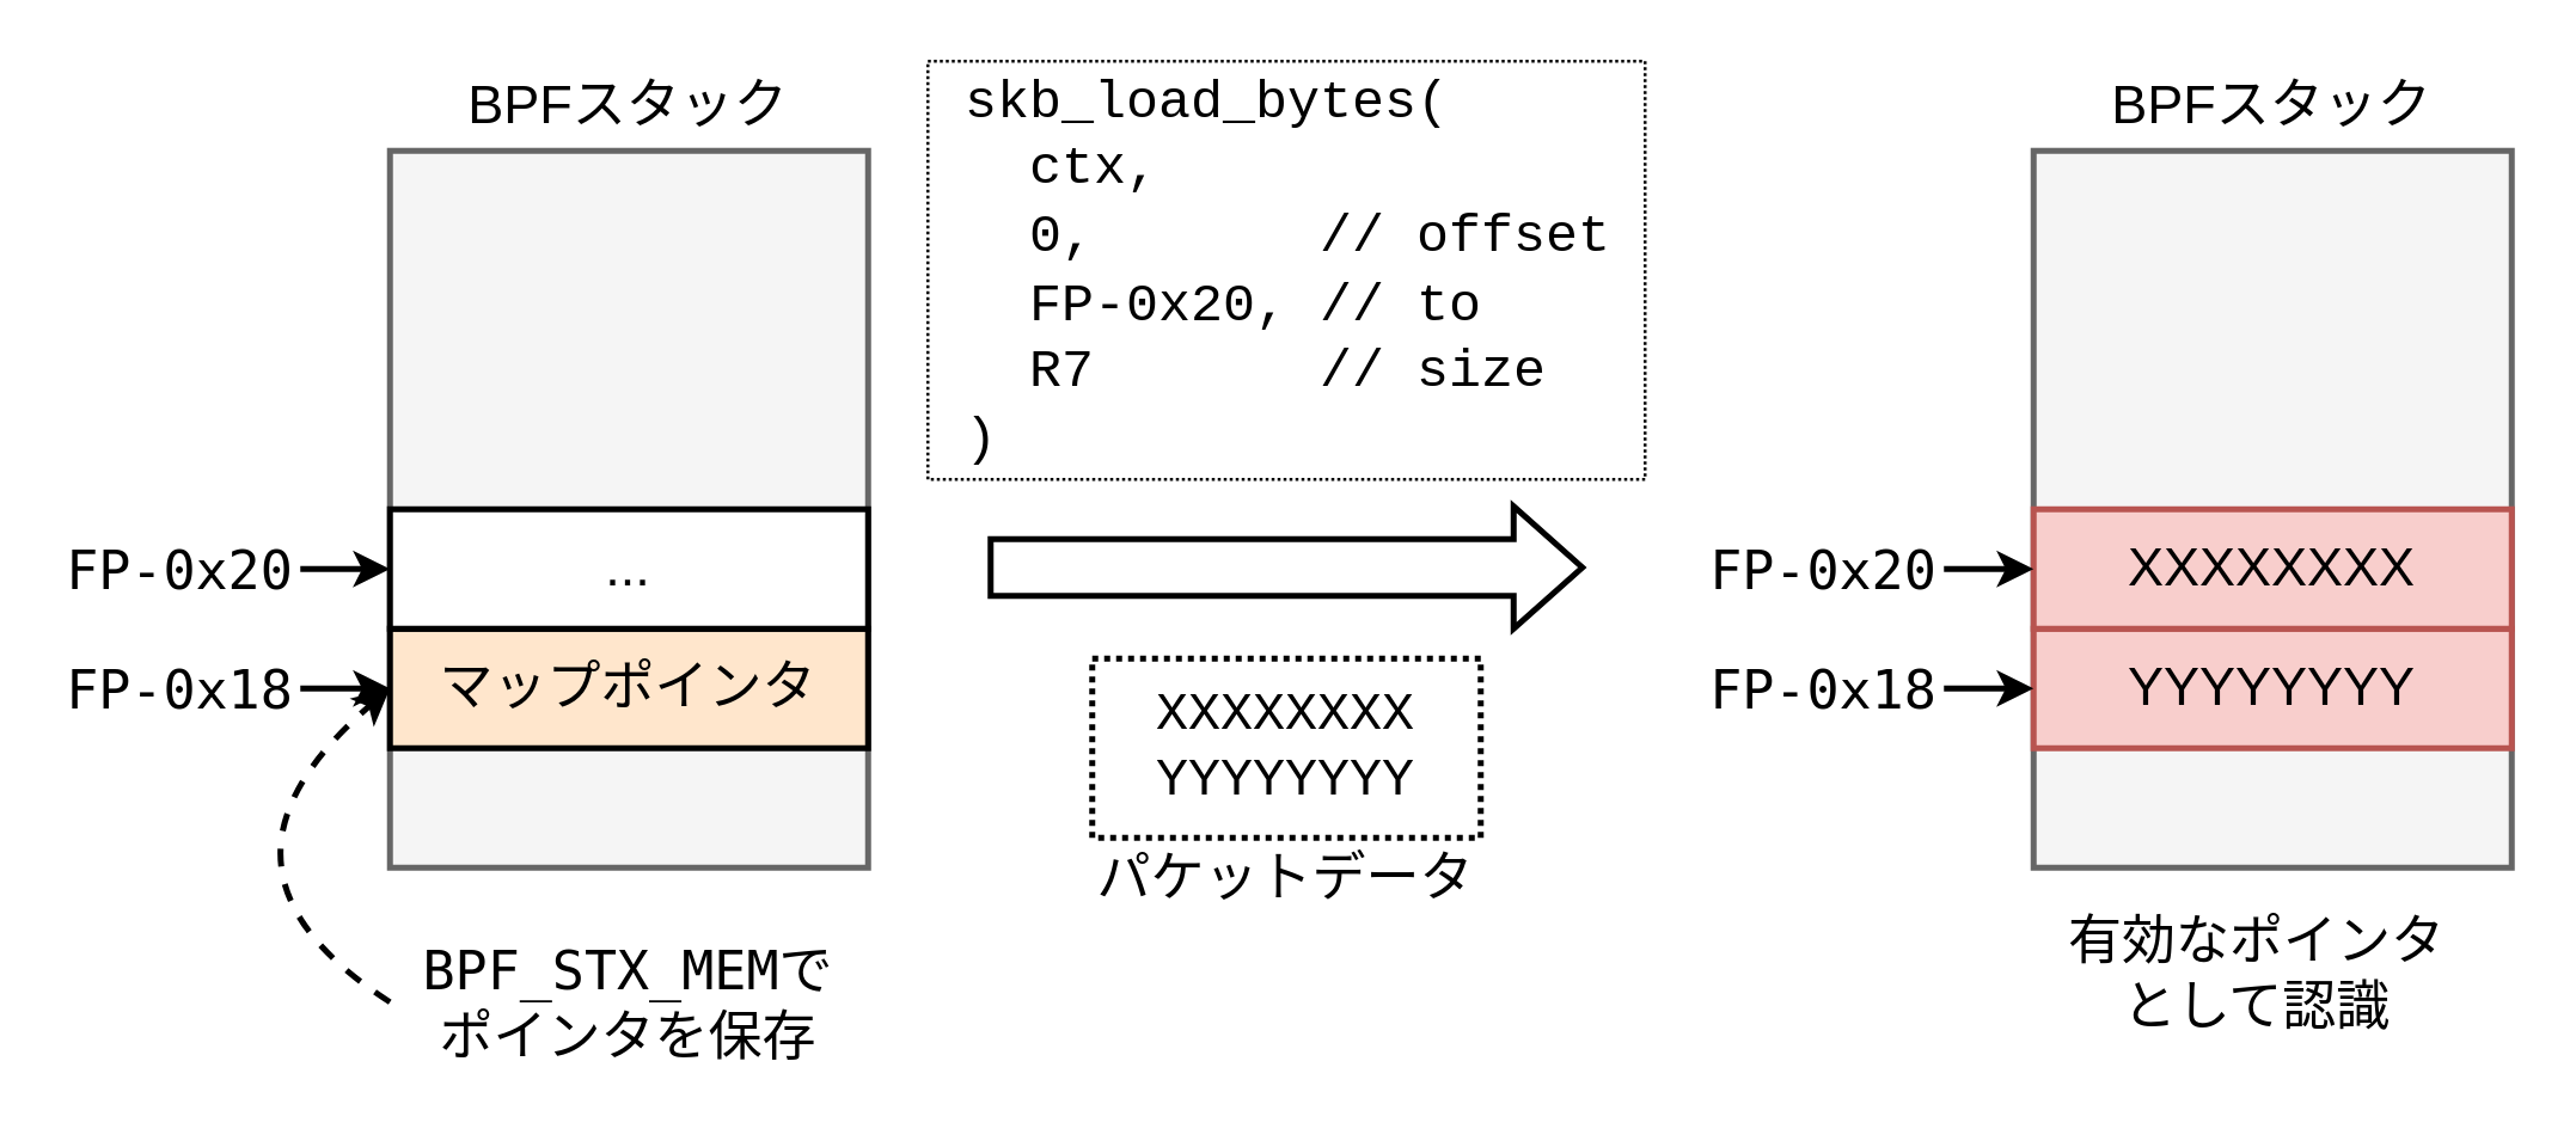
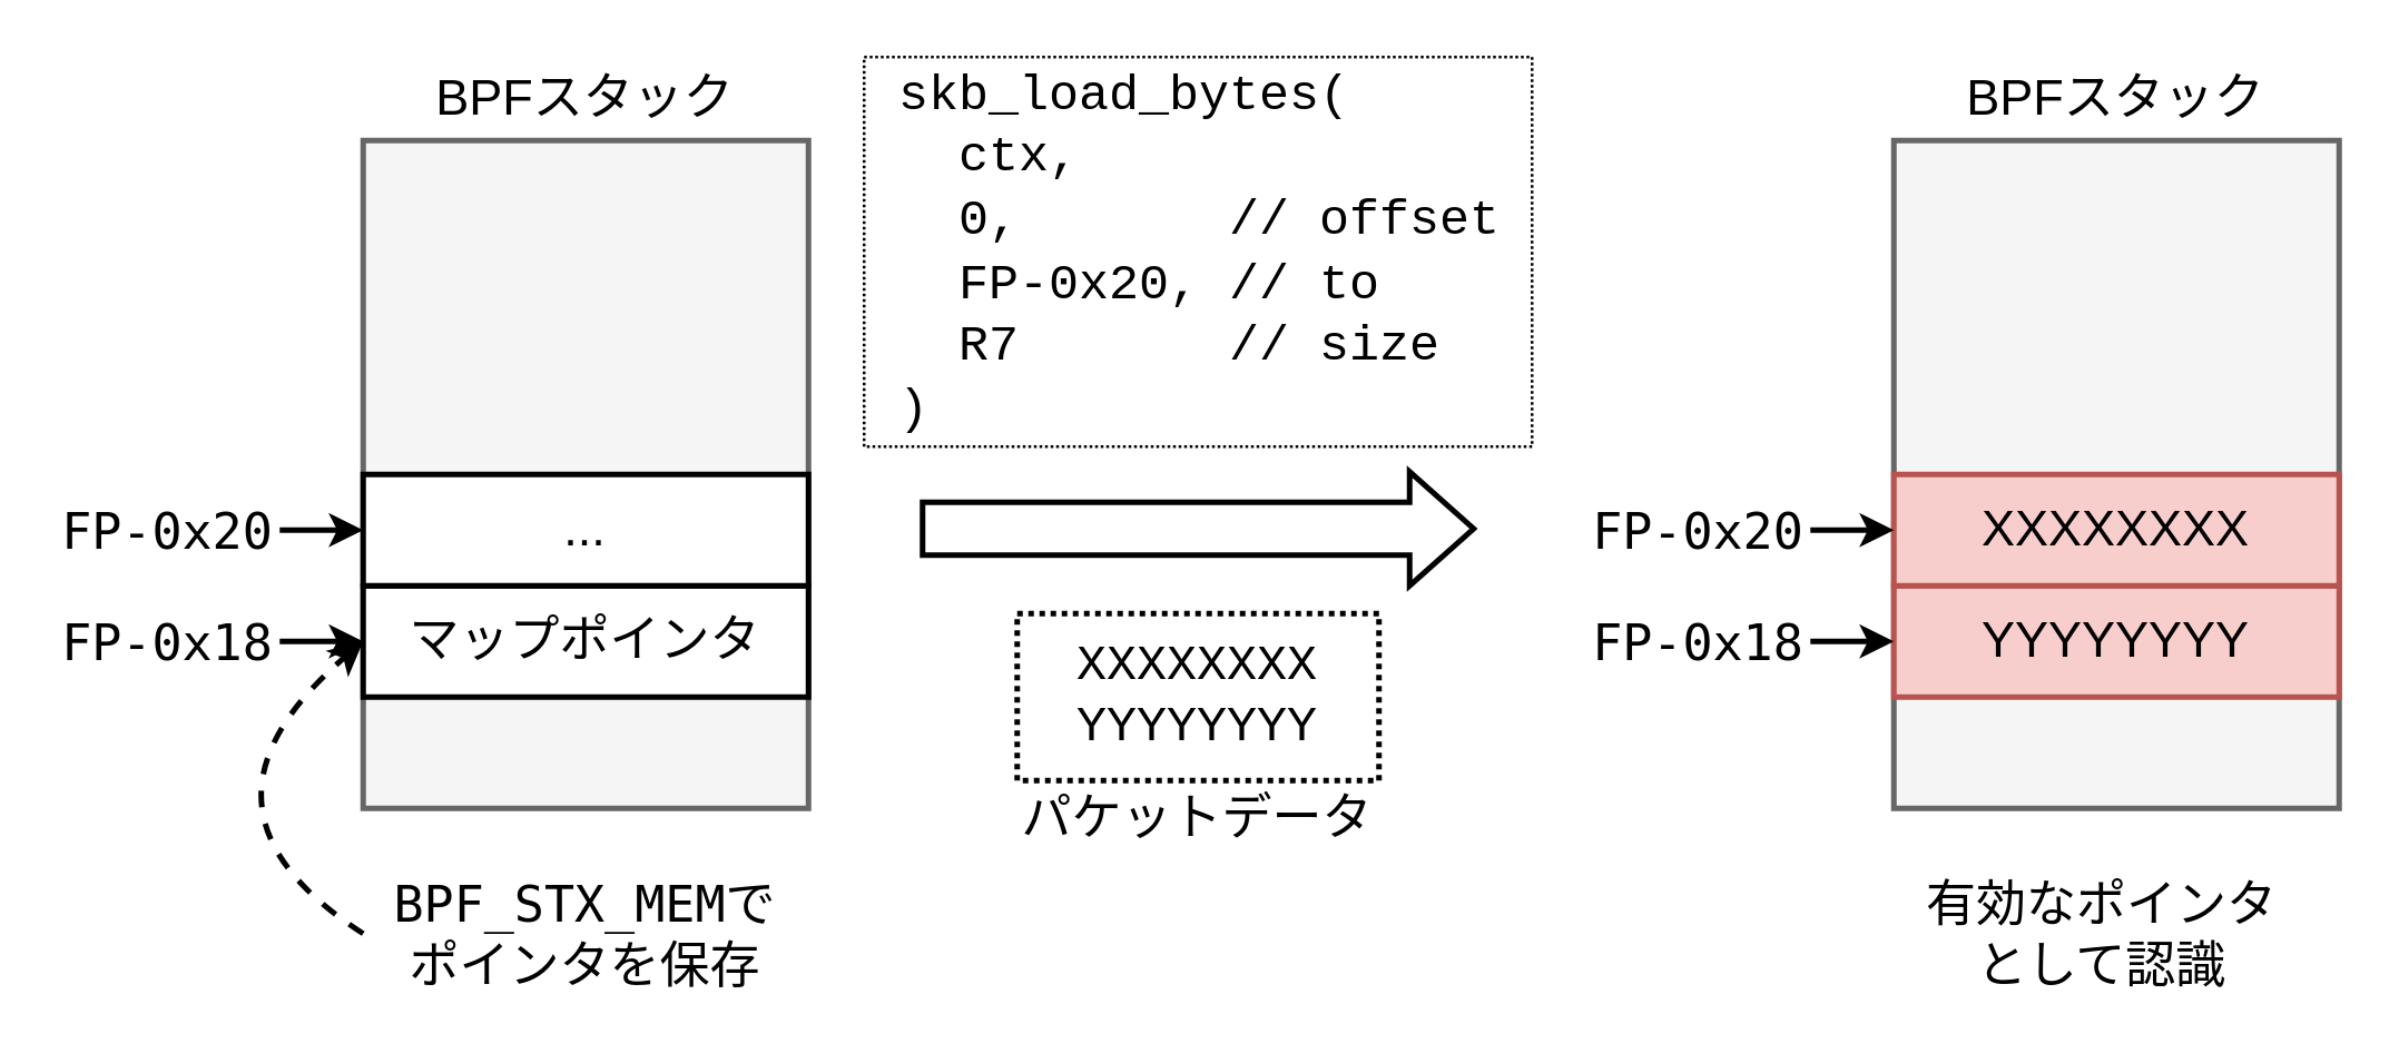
  <mxCell id="0" />
  <mxCell id="1" parent="0" />
  <mxCell id="2" value="" style="rounded=0;whiteSpace=wrap;html=1;strokeWidth=2;fillColor=#f5f5f5;fontColor=#333333;strokeColor=#666666;" vertex="1" parent="1"><mxGeometry x="130" y="50" width="160" height="240" as="geometry" /></mxCell>
  <mxCell id="3" value="&lt;font style=&quot;font-size: 18px;&quot;&gt;BPFスタック&lt;/font&gt;" style="text;html=1;strokeColor=none;fillColor=none;align=center;verticalAlign=middle;whiteSpace=wrap;rounded=0;" vertex="1" parent="1"><mxGeometry x="150" y="20" width="120" height="30" as="geometry" /></mxCell>
- <mxCell id="4" value="&lt;font style=&quot;font-size: 18px;&quot;&gt;マップポインタ&lt;br&gt;&lt;/font&gt;" style="rounded=0;whiteSpace=wrap;html=1;strokeWidth=2;fillColor=#ffe6cc;" vertex="1" parent="1"><mxGeometry x="130" y="210" width="160" height="40" as="geometry" /></mxCell>
+ <mxCell id="4" value="&lt;font style=&quot;font-size: 18px;&quot;&gt;マップポインタ&lt;br&gt;&lt;/font&gt;" style="rounded=0;whiteSpace=wrap;html=1;strokeWidth=2;" vertex="1" parent="1"><mxGeometry x="130" y="210" width="160" height="40" as="geometry" /></mxCell>
  <mxCell id="5" value="" style="endArrow=classic;html=1;rounded=0;fontSize=18;strokeWidth=2;entryX=0;entryY=0.5;entryDx=0;entryDy=0;" edge="1" parent="1" target="4"><mxGeometry width="50" height="50" relative="1" as="geometry"><mxPoint x="100" y="230" as="sourcePoint" /><mxPoint x="450" y="250" as="targetPoint" /></mxGeometry></mxCell>
  <mxCell id="6" value="&lt;pre&gt;FP-0x18&lt;/pre&gt;" style="text;html=1;strokeColor=none;fillColor=none;align=center;verticalAlign=middle;whiteSpace=wrap;rounded=0;fontSize=18;" vertex="1" parent="1"><mxGeometry y="215" width="80" height="30" as="geometry" x="20" /></mxCell>
  <mxCell id="7" value="&lt;pre&gt;BPF_STX_MEMで&lt;br&gt;ポインタを保存&lt;br&gt;&lt;/pre&gt;" style="text;html=1;strokeColor=none;fillColor=none;align=center;verticalAlign=middle;whiteSpace=wrap;rounded=0;fontSize=18;" vertex="1" parent="1"><mxGeometry x="130" y="310" width="160" height="50" as="geometry" /></mxCell>
  <mxCell id="8" value="" style="curved=1;endArrow=classic;html=1;rounded=0;fontSize=18;strokeWidth=2;exitX=0;exitY=0.5;exitDx=0;exitDy=0;entryX=0;entryY=0.5;entryDx=0;entryDy=0;dashed=1;" edge="1" parent="1" source="7" target="4"><mxGeometry width="50" height="50" relative="1" as="geometry"><mxPoint x="400" y="300" as="sourcePoint" /><mxPoint x="450" y="250" as="targetPoint" /><Array as="points"><mxPoint x="60" y="290" /></Array></mxGeometry></mxCell>
  <mxCell id="9" value="&lt;font style=&quot;font-size: 18px;&quot;&gt;...&lt;br&gt;&lt;/font&gt;" style="rounded=0;whiteSpace=wrap;html=1;strokeWidth=2;" vertex="1" parent="1"><mxGeometry x="130" y="170" width="160" height="40" as="geometry" /></mxCell>
  <mxCell id="10" value="" style="endArrow=classic;html=1;rounded=0;fontSize=18;strokeWidth=2;entryX=0;entryY=0.5;entryDx=0;entryDy=0;" edge="1" parent="1"><mxGeometry width="50" height="50" relative="1" as="geometry"><mxPoint x="100" y="190" as="sourcePoint" /><mxPoint x="130" y="190" as="targetPoint" /></mxGeometry></mxCell>
  <mxCell id="11" value="&lt;pre&gt;FP-0x20&lt;/pre&gt;" style="text;html=1;strokeColor=none;fillColor=none;align=center;verticalAlign=middle;whiteSpace=wrap;rounded=0;fontSize=18;" vertex="1" parent="1"><mxGeometry y="175" width="80" height="30" as="geometry" x="20" /></mxCell>
  <mxCell id="12" value="" style="shape=flexArrow;endArrow=classic;html=1;rounded=0;fontSize=18;strokeWidth=2;width=18;endSize=7;" edge="1" parent="1"><mxGeometry width="50" height="50" relative="1" as="geometry"><mxPoint x="330" y="189.5" as="sourcePoint" /><mxPoint x="530" y="189.5" as="targetPoint" /></mxGeometry></mxCell>
  <mxCell id="13" value="&lt;font face=&quot;Courier New&quot;&gt;&amp;nbsp;skb_load_bytes(&lt;/font&gt;&lt;div&gt;&lt;font face=&quot;Courier New&quot;&gt;&amp;nbsp;&amp;nbsp; ctx,&lt;br&gt;&lt;/font&gt;&lt;/div&gt;&lt;div&gt;&lt;font face=&quot;Courier New&quot;&gt;&amp;nbsp;&amp;nbsp; 0,&amp;nbsp;&amp;nbsp;&amp;nbsp;&amp;nbsp;&amp;nbsp;&amp;nbsp; // offset&lt;br&gt;&lt;/font&gt;&lt;/div&gt;&lt;div&gt;&lt;font face=&quot;Courier New&quot;&gt;&amp;nbsp;&amp;nbsp; FP-0x20, // to&lt;br&gt;&lt;/font&gt;&lt;/div&gt;&lt;div&gt;&lt;font face=&quot;Courier New&quot;&gt;&amp;nbsp;&amp;nbsp; R7 &amp;nbsp;&amp;nbsp;&amp;nbsp;&amp;nbsp;&amp;nbsp; // size&lt;br&gt;&lt;/font&gt;&lt;/div&gt;&lt;div&gt;&lt;font face=&quot;Courier New&quot;&gt;&amp;nbsp;)&lt;br&gt;&lt;/font&gt;&lt;/div&gt;" style="text;html=1;strokeColor=default;fillColor=none;align=left;verticalAlign=middle;whiteSpace=wrap;rounded=0;fontSize=18;dashed=1;dashPattern=1 1;" vertex="1" parent="1"><mxGeometry x="310" y="20" width="240" height="140" as="geometry" /></mxCell>
  <mxCell id="14" value="" style="rounded=0;whiteSpace=wrap;html=1;strokeWidth=2;fillColor=#f5f5f5;fontColor=#333333;strokeColor=#666666;" vertex="1" parent="1"><mxGeometry x="680" y="50" width="160" height="240" as="geometry" /></mxCell>
  <mxCell id="15" value="&lt;font style=&quot;font-size: 18px;&quot;&gt;BPFスタック&lt;/font&gt;" style="text;html=1;strokeColor=none;fillColor=none;align=center;verticalAlign=middle;whiteSpace=wrap;rounded=0;" vertex="1" parent="1"><mxGeometry x="700" y="20" width="120" height="30" as="geometry" /></mxCell>
  <mxCell id="16" value="&lt;font style=&quot;font-size: 18px;&quot;&gt;YYYYYYYY&lt;/font&gt;" style="rounded=0;whiteSpace=wrap;html=1;strokeWidth=2;fillColor=#f8cecc;strokeColor=#b85450;" vertex="1" parent="1"><mxGeometry x="680" y="210" width="160" height="40" as="geometry" /></mxCell>
  <mxCell id="17" value="" style="endArrow=classic;html=1;rounded=0;fontSize=18;strokeWidth=2;entryX=0;entryY=0.5;entryDx=0;entryDy=0;" edge="1" parent="1" target="16"><mxGeometry width="50" height="50" relative="1" as="geometry"><mxPoint x="650" y="230" as="sourcePoint" /><mxPoint x="1000" y="250" as="targetPoint" /></mxGeometry></mxCell>
  <mxCell id="18" value="&lt;pre&gt;FP-0x18&lt;/pre&gt;" style="text;html=1;strokeColor=none;fillColor=none;align=center;verticalAlign=middle;whiteSpace=wrap;rounded=0;fontSize=18;" vertex="1" parent="1"><mxGeometry x="570" y="215" width="80" height="30" as="geometry" /></mxCell>
- <mxCell id="19" value="&lt;pre&gt;有効なポインタ&lt;br&gt;として認識&lt;br&gt;&lt;/pre&gt;" style="text;html=1;strokeColor=none;fillColor=none;align=center;verticalAlign=middle;whiteSpace=wrap;rounded=0;fontSize=18;" vertex="1" parent="1"><mxGeometry x="680" y="300" width="150" height="50" as="geometry" /></mxCell>
+ <mxCell id="19" value="&lt;pre&gt;有効なポインタ&lt;br&gt;として認識&lt;br&gt;&lt;/pre&gt;" style="text;html=1;strokeColor=none;fillColor=none;align=center;verticalAlign=middle;whiteSpace=wrap;rounded=0;fontSize=18;" vertex="1" parent="1"><mxGeometry x="680" y="310" width="150" height="50" as="geometry" /></mxCell>
  <mxCell id="20" value="&lt;font style=&quot;font-size: 18px;&quot;&gt;XXXXXXXX&lt;/font&gt;" style="rounded=0;whiteSpace=wrap;html=1;strokeWidth=2;fillColor=#f8cecc;strokeColor=#b85450;" vertex="1" parent="1"><mxGeometry x="680" y="170" width="160" height="40" as="geometry" /></mxCell>
  <mxCell id="21" value="" style="endArrow=classic;html=1;rounded=0;fontSize=18;strokeWidth=2;entryX=0;entryY=0.5;entryDx=0;entryDy=0;" edge="1" parent="1"><mxGeometry width="50" height="50" relative="1" as="geometry"><mxPoint x="650" y="190" as="sourcePoint" /><mxPoint x="680" y="190" as="targetPoint" /></mxGeometry></mxCell>
  <mxCell id="22" value="&lt;pre&gt;FP-0x20&lt;/pre&gt;" style="text;html=1;strokeColor=none;fillColor=none;align=center;verticalAlign=middle;whiteSpace=wrap;rounded=0;fontSize=18;" vertex="1" parent="1"><mxGeometry x="570" y="175" width="80" height="30" as="geometry" /></mxCell>
  <mxCell id="23" value="&lt;div&gt;&lt;font face=&quot;Courier New&quot;&gt;XXXXXXXX&lt;/font&gt;&lt;/div&gt;&lt;div&gt;&lt;font face=&quot;Courier New&quot;&gt;YYYYYYYY&lt;/font&gt;&lt;/div&gt;" style="rounded=0;whiteSpace=wrap;html=1;dashed=1;dashPattern=1 1;fontFamily=Courier New;fontSize=18;fontColor=none;strokeColor=default;strokeWidth=2;" vertex="1" parent="1"><mxGeometry x="365" y="220" width="130" height="60" as="geometry" /></mxCell>
  <mxCell id="24" value="パケットデータ" style="text;html=1;strokeColor=none;fillColor=none;align=center;verticalAlign=middle;whiteSpace=wrap;rounded=0;dashed=1;dashPattern=1 1;fontFamily=Courier New;fontSize=18;fontColor=none;" vertex="1" parent="1"><mxGeometry x="335" y="280" width="190" height="30" as="geometry" /></mxCell>
